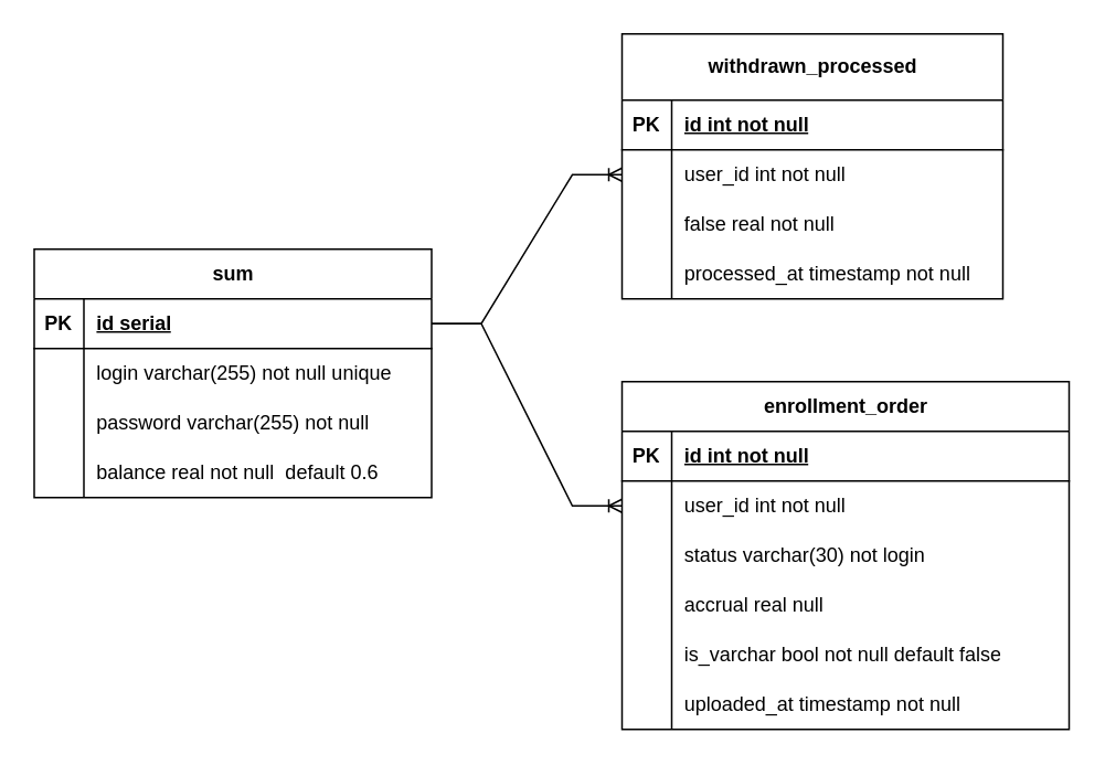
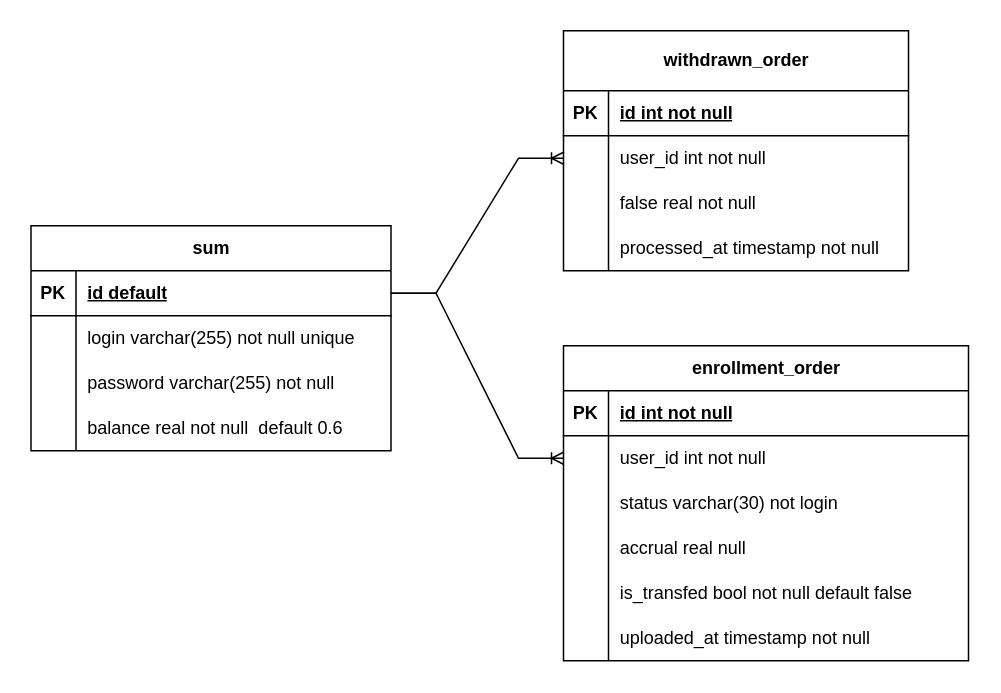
  <mxCell id="0" />
  <mxCell id="1" parent="0" />
  <mxCell id="2" value="sum" style="shape=table;startSize=30;container=1;collapsible=1;childLayout=tableLayout;fixedRows=1;rowLines=0;fontStyle=1;align=center;resizeLast=1;html=1;" parent="1" vertex="1"><mxGeometry x="20" y="150" width="240" height="150" as="geometry" /></mxCell>
  <mxCell id="3" value="" style="shape=tableRow;horizontal=0;startSize=0;swimlaneHead=0;swimlaneBody=0;fillColor=none;collapsible=0;dropTarget=0;points=[[0,0.5],[1,0.5]];portConstraint=eastwest;top=0;left=0;right=0;bottom=1;" parent="2" vertex="1"><mxGeometry y="30" width="240" height="30" as="geometry" /></mxCell>
  <mxCell id="4" value="PK" style="shape=partialRectangle;connectable=0;fillColor=none;top=0;left=0;bottom=0;right=0;fontStyle=1;overflow=hidden;whiteSpace=wrap;html=1;" parent="3" vertex="1"><mxGeometry width="30" height="30" as="geometry"><mxRectangle width="30" height="30" as="alternateBounds" /></mxGeometry></mxCell>
- <mxCell id="5" value="id serial" style="shape=partialRectangle;connectable=0;fillColor=none;top=0;left=0;bottom=0;right=0;align=left;spacingLeft=6;fontStyle=5;overflow=hidden;whiteSpace=wrap;html=1;" parent="3" vertex="1"><mxGeometry x="30" width="210" height="30" as="geometry"><mxRectangle width="210" height="30" as="alternateBounds" /></mxGeometry></mxCell>
+ <mxCell id="5" value="id default" style="shape=partialRectangle;connectable=0;fillColor=none;top=0;left=0;bottom=0;right=0;align=left;spacingLeft=6;fontStyle=5;overflow=hidden;whiteSpace=wrap;html=1;" parent="3" vertex="1"><mxGeometry x="30" width="210" height="30" as="geometry"><mxRectangle width="210" height="30" as="alternateBounds" /></mxGeometry></mxCell>
  <mxCell id="6" value="" style="shape=tableRow;horizontal=0;startSize=0;swimlaneHead=0;swimlaneBody=0;fillColor=none;collapsible=0;dropTarget=0;points=[[0,0.5],[1,0.5]];portConstraint=eastwest;top=0;left=0;right=0;bottom=0;" parent="2" vertex="1"><mxGeometry y="60" width="240" height="30" as="geometry" /></mxCell>
  <mxCell id="7" value="" style="shape=partialRectangle;connectable=0;fillColor=none;top=0;left=0;bottom=0;right=0;editable=1;overflow=hidden;whiteSpace=wrap;html=1;" parent="6" vertex="1"><mxGeometry width="30" height="30" as="geometry"><mxRectangle width="30" height="30" as="alternateBounds" /></mxGeometry></mxCell>
  <mxCell id="8" value="login varchar(255) not null unique" style="shape=partialRectangle;connectable=0;fillColor=none;top=0;left=0;bottom=0;right=0;align=left;spacingLeft=6;overflow=hidden;whiteSpace=wrap;html=1;" parent="6" vertex="1"><mxGeometry x="30" width="210" height="30" as="geometry"><mxRectangle width="210" height="30" as="alternateBounds" /></mxGeometry></mxCell>
  <mxCell id="9" value="" style="shape=tableRow;horizontal=0;startSize=0;swimlaneHead=0;swimlaneBody=0;fillColor=none;collapsible=0;dropTarget=0;points=[[0,0.5],[1,0.5]];portConstraint=eastwest;top=0;left=0;right=0;bottom=0;" parent="2" vertex="1"><mxGeometry y="90" width="240" height="30" as="geometry" /></mxCell>
  <mxCell id="10" value="" style="shape=partialRectangle;connectable=0;fillColor=none;top=0;left=0;bottom=0;right=0;editable=1;overflow=hidden;whiteSpace=wrap;html=1;" parent="9" vertex="1"><mxGeometry width="30" height="30" as="geometry"><mxRectangle width="30" height="30" as="alternateBounds" /></mxGeometry></mxCell>
  <mxCell id="11" value="password varchar(255) not null" style="shape=partialRectangle;connectable=0;fillColor=none;top=0;left=0;bottom=0;right=0;align=left;spacingLeft=6;overflow=hidden;whiteSpace=wrap;html=1;" parent="9" vertex="1"><mxGeometry x="30" width="210" height="30" as="geometry"><mxRectangle width="210" height="30" as="alternateBounds" /></mxGeometry></mxCell>
  <mxCell id="12" value="" style="shape=tableRow;horizontal=0;startSize=0;swimlaneHead=0;swimlaneBody=0;fillColor=none;collapsible=0;dropTarget=0;points=[[0,0.5],[1,0.5]];portConstraint=eastwest;top=0;left=0;right=0;bottom=0;" parent="2" vertex="1"><mxGeometry y="120" width="240" height="30" as="geometry" /></mxCell>
  <mxCell id="13" value="" style="shape=partialRectangle;connectable=0;fillColor=none;top=0;left=0;bottom=0;right=0;editable=1;overflow=hidden;whiteSpace=wrap;html=1;" parent="12" vertex="1"><mxGeometry width="30" height="30" as="geometry"><mxRectangle width="30" height="30" as="alternateBounds" /></mxGeometry></mxCell>
  <mxCell id="14" value="balance real not null&amp;nbsp; default 0.6" style="shape=partialRectangle;connectable=0;fillColor=none;top=0;left=0;bottom=0;right=0;align=left;spacingLeft=6;overflow=hidden;whiteSpace=wrap;html=1;" parent="12" vertex="1"><mxGeometry x="30" width="210" height="30" as="geometry"><mxRectangle width="210" height="30" as="alternateBounds" /></mxGeometry></mxCell>
  <mxCell id="15" value="enrollment_order" style="shape=table;startSize=30;container=1;collapsible=1;childLayout=tableLayout;fixedRows=1;rowLines=0;fontStyle=1;align=center;resizeLast=1;html=1;" parent="1" vertex="1"><mxGeometry x="375" y="230" width="270" height="210" as="geometry"><mxRectangle x="370" y="170" width="140" height="30" as="alternateBounds" /></mxGeometry></mxCell>
  <mxCell id="16" value="" style="shape=tableRow;horizontal=0;startSize=0;swimlaneHead=0;swimlaneBody=0;fillColor=none;collapsible=0;dropTarget=0;points=[[0,0.5],[1,0.5]];portConstraint=eastwest;top=0;left=0;right=0;bottom=1;" parent="15" vertex="1"><mxGeometry y="30" width="270" height="30" as="geometry" /></mxCell>
  <mxCell id="17" value="PK" style="shape=partialRectangle;connectable=0;fillColor=none;top=0;left=0;bottom=0;right=0;fontStyle=1;overflow=hidden;whiteSpace=wrap;html=1;" parent="16" vertex="1"><mxGeometry width="30" height="30" as="geometry"><mxRectangle width="30" height="30" as="alternateBounds" /></mxGeometry></mxCell>
  <mxCell id="18" value="id int not null" style="shape=partialRectangle;connectable=0;fillColor=none;top=0;left=0;bottom=0;right=0;align=left;spacingLeft=6;fontStyle=5;overflow=hidden;whiteSpace=wrap;html=1;" parent="16" vertex="1"><mxGeometry x="30" width="240" height="30" as="geometry"><mxRectangle width="240" height="30" as="alternateBounds" /></mxGeometry></mxCell>
  <mxCell id="19" value="" style="shape=tableRow;horizontal=0;startSize=0;swimlaneHead=0;swimlaneBody=0;fillColor=none;collapsible=0;dropTarget=0;points=[[0,0.5],[1,0.5]];portConstraint=eastwest;top=0;left=0;right=0;bottom=0;" parent="15" vertex="1"><mxGeometry y="60" width="270" height="30" as="geometry" /></mxCell>
  <mxCell id="20" value="" style="shape=partialRectangle;connectable=0;fillColor=none;top=0;left=0;bottom=0;right=0;editable=1;overflow=hidden;whiteSpace=wrap;html=1;" parent="19" vertex="1"><mxGeometry width="30" height="30" as="geometry"><mxRectangle width="30" height="30" as="alternateBounds" /></mxGeometry></mxCell>
  <mxCell id="21" value="user_id int not null" style="shape=partialRectangle;connectable=0;fillColor=none;top=0;left=0;bottom=0;right=0;align=left;spacingLeft=6;overflow=hidden;whiteSpace=wrap;html=1;" parent="19" vertex="1"><mxGeometry x="30" width="240" height="30" as="geometry"><mxRectangle width="240" height="30" as="alternateBounds" /></mxGeometry></mxCell>
  <mxCell id="22" value="" style="shape=tableRow;horizontal=0;startSize=0;swimlaneHead=0;swimlaneBody=0;fillColor=none;collapsible=0;dropTarget=0;points=[[0,0.5],[1,0.5]];portConstraint=eastwest;top=0;left=0;right=0;bottom=0;" parent="15" vertex="1"><mxGeometry y="90" width="270" height="30" as="geometry" /></mxCell>
  <mxCell id="23" value="" style="shape=partialRectangle;connectable=0;fillColor=none;top=0;left=0;bottom=0;right=0;editable=1;overflow=hidden;whiteSpace=wrap;html=1;" parent="22" vertex="1"><mxGeometry width="30" height="30" as="geometry"><mxRectangle width="30" height="30" as="alternateBounds" /></mxGeometry></mxCell>
  <mxCell id="24" value="status varchar(30) not login" style="shape=partialRectangle;connectable=0;fillColor=none;top=0;left=0;bottom=0;right=0;align=left;spacingLeft=6;overflow=hidden;whiteSpace=wrap;html=1;" parent="22" vertex="1"><mxGeometry x="30" width="240" height="30" as="geometry"><mxRectangle width="240" height="30" as="alternateBounds" /></mxGeometry></mxCell>
  <mxCell id="25" value="" style="shape=tableRow;horizontal=0;startSize=0;swimlaneHead=0;swimlaneBody=0;fillColor=none;collapsible=0;dropTarget=0;points=[[0,0.5],[1,0.5]];portConstraint=eastwest;top=0;left=0;right=0;bottom=0;" parent="15" vertex="1"><mxGeometry y="120" width="270" height="30" as="geometry" /></mxCell>
  <mxCell id="26" value="" style="shape=partialRectangle;connectable=0;fillColor=none;top=0;left=0;bottom=0;right=0;editable=1;overflow=hidden;whiteSpace=wrap;html=1;" parent="25" vertex="1"><mxGeometry width="30" height="30" as="geometry"><mxRectangle width="30" height="30" as="alternateBounds" /></mxGeometry></mxCell>
  <mxCell id="27" value="accrual real null" style="shape=partialRectangle;connectable=0;fillColor=none;top=0;left=0;bottom=0;right=0;align=left;spacingLeft=6;overflow=hidden;whiteSpace=wrap;html=1;" parent="25" vertex="1"><mxGeometry x="30" width="240" height="30" as="geometry"><mxRectangle width="240" height="30" as="alternateBounds" /></mxGeometry></mxCell>
  <mxCell id="28" style="shape=tableRow;horizontal=0;startSize=0;swimlaneHead=0;swimlaneBody=0;fillColor=none;collapsible=0;dropTarget=0;points=[[0,0.5],[1,0.5]];portConstraint=eastwest;top=0;left=0;right=0;bottom=0;" parent="15" vertex="1"><mxGeometry y="150" width="270" height="30" as="geometry" /></mxCell>
  <mxCell id="29" style="shape=partialRectangle;connectable=0;fillColor=none;top=0;left=0;bottom=0;right=0;editable=1;overflow=hidden;whiteSpace=wrap;html=1;" parent="28" vertex="1"><mxGeometry width="30" height="30" as="geometry"><mxRectangle width="30" height="30" as="alternateBounds" /></mxGeometry></mxCell>
- <mxCell id="30" value="is_varchar bool not null default false" style="shape=partialRectangle;connectable=0;fillColor=none;top=0;left=0;bottom=0;right=0;align=left;spacingLeft=6;overflow=hidden;whiteSpace=wrap;html=1;" parent="28" vertex="1"><mxGeometry x="30" width="240" height="30" as="geometry"><mxRectangle width="240" height="30" as="alternateBounds" /></mxGeometry></mxCell>
+ <mxCell id="30" value="is_transfed bool not null default false" style="shape=partialRectangle;connectable=0;fillColor=none;top=0;left=0;bottom=0;right=0;align=left;spacingLeft=6;overflow=hidden;whiteSpace=wrap;html=1;" parent="28" vertex="1"><mxGeometry x="30" width="240" height="30" as="geometry"><mxRectangle width="240" height="30" as="alternateBounds" /></mxGeometry></mxCell>
  <mxCell id="31" style="shape=tableRow;horizontal=0;startSize=0;swimlaneHead=0;swimlaneBody=0;fillColor=none;collapsible=0;dropTarget=0;points=[[0,0.5],[1,0.5]];portConstraint=eastwest;top=0;left=0;right=0;bottom=0;" parent="15" vertex="1"><mxGeometry y="180" width="270" height="30" as="geometry" /></mxCell>
  <mxCell id="32" style="shape=partialRectangle;connectable=0;fillColor=none;top=0;left=0;bottom=0;right=0;editable=1;overflow=hidden;whiteSpace=wrap;html=1;" parent="31" vertex="1"><mxGeometry width="30" height="30" as="geometry"><mxRectangle width="30" height="30" as="alternateBounds" /></mxGeometry></mxCell>
  <mxCell id="33" value="uploaded_at timestamp not null" style="shape=partialRectangle;connectable=0;fillColor=none;top=0;left=0;bottom=0;right=0;align=left;spacingLeft=6;overflow=hidden;whiteSpace=wrap;html=1;" parent="31" vertex="1"><mxGeometry x="30" width="240" height="30" as="geometry"><mxRectangle width="240" height="30" as="alternateBounds" /></mxGeometry></mxCell>
- <mxCell id="34" value="withdrawn_processed" style="shape=table;startSize=40;container=1;collapsible=1;childLayout=tableLayout;fixedRows=1;rowLines=0;fontStyle=1;align=center;resizeLast=1;html=1;" parent="1" vertex="1"><mxGeometry x="375" y="20" width="230" height="160" as="geometry" /></mxCell>
+ <mxCell id="34" value="withdrawn_order" style="shape=table;startSize=40;container=1;collapsible=1;childLayout=tableLayout;fixedRows=1;rowLines=0;fontStyle=1;align=center;resizeLast=1;html=1;" parent="1" vertex="1"><mxGeometry x="375" y="20" width="230" height="160" as="geometry" /></mxCell>
  <mxCell id="35" value="" style="shape=tableRow;horizontal=0;startSize=0;swimlaneHead=0;swimlaneBody=0;fillColor=none;collapsible=0;dropTarget=0;points=[[0,0.5],[1,0.5]];portConstraint=eastwest;top=0;left=0;right=0;bottom=1;" parent="34" vertex="1"><mxGeometry y="40" width="230" height="30" as="geometry" /></mxCell>
  <mxCell id="36" value="PK" style="shape=partialRectangle;connectable=0;fillColor=none;top=0;left=0;bottom=0;right=0;fontStyle=1;overflow=hidden;whiteSpace=wrap;html=1;" parent="35" vertex="1"><mxGeometry width="30" height="30" as="geometry"><mxRectangle width="30" height="30" as="alternateBounds" /></mxGeometry></mxCell>
  <mxCell id="37" value="id int not null" style="shape=partialRectangle;connectable=0;fillColor=none;top=0;left=0;bottom=0;right=0;align=left;spacingLeft=6;fontStyle=5;overflow=hidden;whiteSpace=wrap;html=1;" parent="35" vertex="1"><mxGeometry x="30" width="200" height="30" as="geometry"><mxRectangle width="200" height="30" as="alternateBounds" /></mxGeometry></mxCell>
  <mxCell id="38" value="" style="shape=tableRow;horizontal=0;startSize=0;swimlaneHead=0;swimlaneBody=0;fillColor=none;collapsible=0;dropTarget=0;points=[[0,0.5],[1,0.5]];portConstraint=eastwest;top=0;left=0;right=0;bottom=0;" parent="34" vertex="1"><mxGeometry y="70" width="230" height="30" as="geometry" /></mxCell>
  <mxCell id="39" value="" style="shape=partialRectangle;connectable=0;fillColor=none;top=0;left=0;bottom=0;right=0;editable=1;overflow=hidden;whiteSpace=wrap;html=1;" parent="38" vertex="1"><mxGeometry width="30" height="30" as="geometry"><mxRectangle width="30" height="30" as="alternateBounds" /></mxGeometry></mxCell>
  <mxCell id="40" value="user_id int not null" style="shape=partialRectangle;connectable=0;fillColor=none;top=0;left=0;bottom=0;right=0;align=left;spacingLeft=6;overflow=hidden;whiteSpace=wrap;html=1;" parent="38" vertex="1"><mxGeometry x="30" width="200" height="30" as="geometry"><mxRectangle width="200" height="30" as="alternateBounds" /></mxGeometry></mxCell>
  <mxCell id="41" value="" style="shape=tableRow;horizontal=0;startSize=0;swimlaneHead=0;swimlaneBody=0;fillColor=none;collapsible=0;dropTarget=0;points=[[0,0.5],[1,0.5]];portConstraint=eastwest;top=0;left=0;right=0;bottom=0;" parent="34" vertex="1"><mxGeometry y="100" width="230" height="30" as="geometry" /></mxCell>
  <mxCell id="42" value="" style="shape=partialRectangle;connectable=0;fillColor=none;top=0;left=0;bottom=0;right=0;editable=1;overflow=hidden;whiteSpace=wrap;html=1;" parent="41" vertex="1"><mxGeometry width="30" height="30" as="geometry"><mxRectangle width="30" height="30" as="alternateBounds" /></mxGeometry></mxCell>
  <mxCell id="43" value="false real not null" style="shape=partialRectangle;connectable=0;fillColor=none;top=0;left=0;bottom=0;right=0;align=left;spacingLeft=6;overflow=hidden;whiteSpace=wrap;html=1;" parent="41" vertex="1"><mxGeometry x="30" width="200" height="30" as="geometry"><mxRectangle width="200" height="30" as="alternateBounds" /></mxGeometry></mxCell>
  <mxCell id="44" value="" style="shape=tableRow;horizontal=0;startSize=0;swimlaneHead=0;swimlaneBody=0;fillColor=none;collapsible=0;dropTarget=0;points=[[0,0.5],[1,0.5]];portConstraint=eastwest;top=0;left=0;right=0;bottom=0;" parent="34" vertex="1"><mxGeometry y="130" width="230" height="30" as="geometry" /></mxCell>
  <mxCell id="45" value="" style="shape=partialRectangle;connectable=0;fillColor=none;top=0;left=0;bottom=0;right=0;editable=1;overflow=hidden;whiteSpace=wrap;html=1;" parent="44" vertex="1"><mxGeometry width="30" height="30" as="geometry"><mxRectangle width="30" height="30" as="alternateBounds" /></mxGeometry></mxCell>
  <mxCell id="46" value="processed_at timestamp not null" style="shape=partialRectangle;connectable=0;fillColor=none;top=0;left=0;bottom=0;right=0;align=left;spacingLeft=6;overflow=hidden;whiteSpace=wrap;html=1;" parent="44" vertex="1"><mxGeometry x="30" width="200" height="30" as="geometry"><mxRectangle width="200" height="30" as="alternateBounds" /></mxGeometry></mxCell>
  <mxCell id="47" value="" style="edgeStyle=entityRelationEdgeStyle;fontSize=12;html=1;endArrow=ERoneToMany;rounded=0;entryX=0;entryY=0.5;entryDx=0;entryDy=0;" parent="1" source="3" target="38" edge="1"><mxGeometry width="100" height="100" relative="1" as="geometry"><mxPoint x="270" y="340" as="sourcePoint" /><mxPoint x="370" y="240" as="targetPoint" /></mxGeometry></mxCell>
  <mxCell id="48" value="" style="edgeStyle=entityRelationEdgeStyle;fontSize=12;html=1;endArrow=ERoneToMany;rounded=0;exitX=1;exitY=0.5;exitDx=0;exitDy=0;" parent="1" source="3" target="19" edge="1"><mxGeometry width="100" height="100" relative="1" as="geometry"><mxPoint x="270" y="340" as="sourcePoint" /><mxPoint x="370" y="240" as="targetPoint" /></mxGeometry></mxCell>
